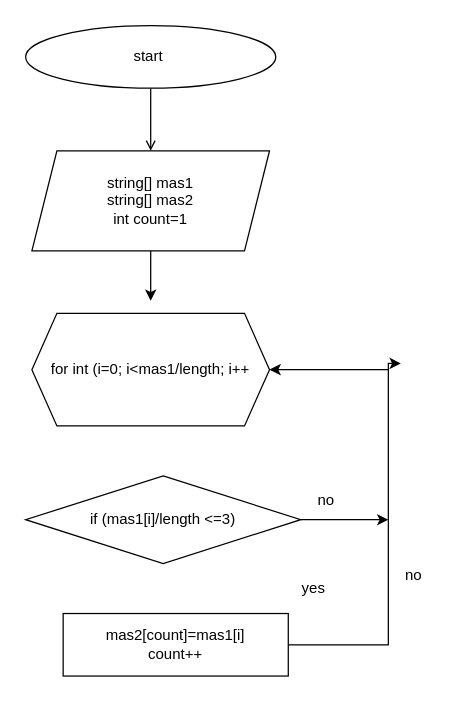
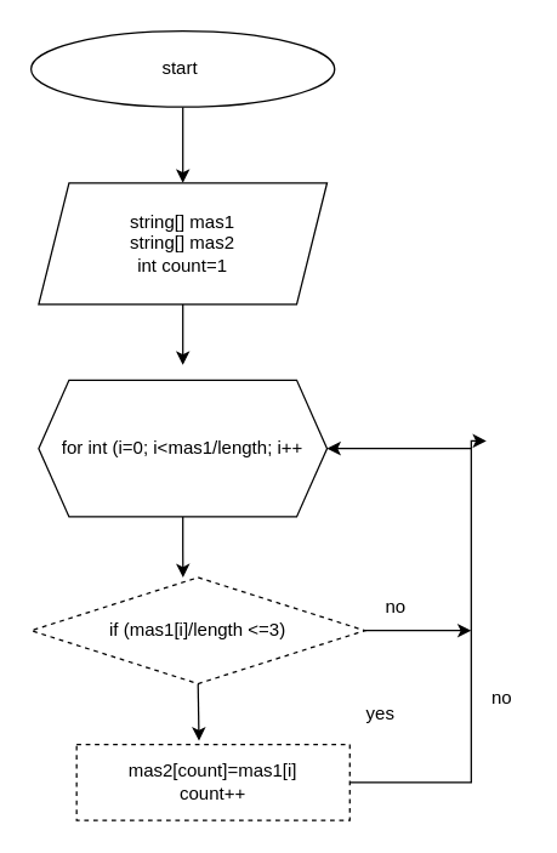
  <mxCell id="0" />
  <mxCell id="1" parent="0" />
- <mxCell id="2" style="edgeStyle=orthogonalEdgeStyle;rounded=0;orthogonalLoop=1;jettySize=auto;html=1;exitX=0.5;exitY=1;exitDx=0;exitDy=0;entryX=0.5;entryY=0;entryDx=0;entryDy=0;endArrow=open;" edge="1" parent="1" source="3" target="5"><mxGeometry relative="1" as="geometry" /></mxCell>
+ <mxCell id="2" style="edgeStyle=orthogonalEdgeStyle;rounded=0;orthogonalLoop=1;jettySize=auto;html=1;exitX=0.5;exitY=1;exitDx=0;exitDy=0;entryX=0.5;entryY=0;entryDx=0;entryDy=0;" edge="1" parent="1" source="3" target="5"><mxGeometry relative="1" as="geometry" /></mxCell>
  <mxCell id="3" value="start&amp;nbsp;" style="ellipse;whiteSpace=wrap;html=1;" vertex="1" parent="1"><mxGeometry x="20" y="20" width="200" height="50" as="geometry" /></mxCell>
  <mxCell id="4" style="edgeStyle=orthogonalEdgeStyle;rounded=0;orthogonalLoop=1;jettySize=auto;html=1;exitX=0.5;exitY=1;exitDx=0;exitDy=0;" edge="1" parent="1" source="5"><mxGeometry relative="1" as="geometry"><mxPoint x="120" y="240" as="targetPoint" /></mxGeometry></mxCell>
  <mxCell id="5" value="string[] mas1&lt;br&gt;string[] mas2&lt;br&gt;int count=1" style="shape=parallelogram;perimeter=parallelogramPerimeter;whiteSpace=wrap;html=1;fixedSize=1;" vertex="1" parent="1"><mxGeometry x="25" y="120" width="190" height="80" as="geometry" /></mxCell>
+ <mxCell id="6" style="edgeStyle=orthogonalEdgeStyle;rounded=0;orthogonalLoop=1;jettySize=auto;html=1;exitX=0.5;exitY=1;exitDx=0;exitDy=0;entryX=0.455;entryY=0;entryDx=0;entryDy=0;entryPerimeter=0;" edge="1" parent="1" source="7" target="10"><mxGeometry relative="1" as="geometry" /></mxCell>
  <mxCell id="7" value="for int (i=0; i&amp;lt;mas1/length; i++" style="shape=hexagon;perimeter=hexagonPerimeter2;whiteSpace=wrap;html=1;fixedSize=1;" vertex="1" parent="1"><mxGeometry x="25" y="250" width="190" height="90" as="geometry" /></mxCell>
+ <mxCell id="8" style="edgeStyle=orthogonalEdgeStyle;rounded=0;orthogonalLoop=1;jettySize=auto;html=1;exitX=0.5;exitY=1;exitDx=0;exitDy=0;entryX=0.448;entryY=-0.047;entryDx=0;entryDy=0;entryPerimeter=0;" edge="1" parent="1" source="10" target="13"><mxGeometry relative="1" as="geometry" /></mxCell>
  <mxCell id="9" style="edgeStyle=orthogonalEdgeStyle;rounded=0;orthogonalLoop=1;jettySize=auto;html=1;exitX=1;exitY=0.5;exitDx=0;exitDy=0;" edge="1" parent="1" source="10"><mxGeometry relative="1" as="geometry"><mxPoint x="310" y="415" as="targetPoint" /></mxGeometry></mxCell>
- <mxCell id="10" value="if (mas1[i]/length &amp;lt;=3)" style="rhombus;whiteSpace=wrap;html=1;" vertex="1" parent="1"><mxGeometry x="20" y="380" width="220" height="70" as="geometry" /></mxCell>
+ <mxCell id="10" value="if (mas1[i]/length &amp;lt;=3)" style="rhombus;whiteSpace=wrap;html=1;dashed=1;" vertex="1" parent="1"><mxGeometry x="20" y="380" width="220" height="70" as="geometry" /></mxCell>
  <mxCell id="11" style="edgeStyle=orthogonalEdgeStyle;rounded=0;orthogonalLoop=1;jettySize=auto;html=1;exitX=0.5;exitY=1;exitDx=0;exitDy=0;" edge="1" parent="1" source="7" target="7"><mxGeometry relative="1" as="geometry" /></mxCell>
  <mxCell id="12" style="edgeStyle=orthogonalEdgeStyle;rounded=0;orthogonalLoop=1;jettySize=auto;html=1;exitX=1;exitY=0.5;exitDx=0;exitDy=0;" edge="1" parent="1" source="13"><mxGeometry relative="1" as="geometry"><mxPoint x="320" y="290" as="targetPoint" /><Array as="points"><mxPoint x="310" y="515" /><mxPoint x="310" y="290" /></Array></mxGeometry></mxCell>
- <mxCell id="13" value="mas2[count]=mas1[i]&lt;br&gt;count++" style="rounded=0;whiteSpace=wrap;html=1;" vertex="1" parent="1"><mxGeometry x="50" y="490" width="180" height="50" as="geometry" /></mxCell>
+ <mxCell id="13" value="mas2[count]=mas1[i]&lt;br&gt;count++" style="rounded=0;whiteSpace=wrap;html=1;dashed=1;" vertex="1" parent="1"><mxGeometry x="50" y="490" width="180" height="50" as="geometry" /></mxCell>
  <mxCell id="14" value="" style="endArrow=classic;html=1;entryX=1;entryY=0.5;entryDx=0;entryDy=0;" edge="1" parent="1" target="7"><mxGeometry width="50" height="50" relative="1" as="geometry"><mxPoint x="310" y="295" as="sourcePoint" /><mxPoint x="230" y="298" as="targetPoint" /></mxGeometry></mxCell>
  <mxCell id="15" value="yes" style="text;html=1;align=center;verticalAlign=middle;resizable=0;points=[];autosize=1;" vertex="1" parent="1"><mxGeometry x="235" y="460" width="30" height="20" as="geometry" /></mxCell>
  <mxCell id="16" value="no" style="text;html=1;align=center;verticalAlign=middle;resizable=0;points=[];autosize=1;" vertex="1" parent="1"><mxGeometry x="245" y="390" width="30" height="20" as="geometry" /></mxCell>
  <mxCell id="17" value="no" style="text;html=1;align=center;verticalAlign=middle;resizable=0;points=[];autosize=1;" vertex="1" parent="1"><mxGeometry x="315" y="450" width="30" height="20" as="geometry" /></mxCell>
  <mxCell id="18" style="edgeStyle=orthogonalEdgeStyle;rounded=0;orthogonalLoop=1;jettySize=auto;html=1;exitX=0.5;exitY=1;exitDx=0;exitDy=0;" edge="1" parent="1" source="7" target="7"><mxGeometry relative="1" as="geometry" /></mxCell>
